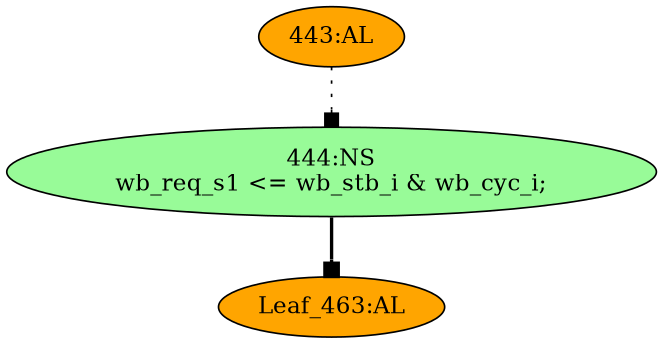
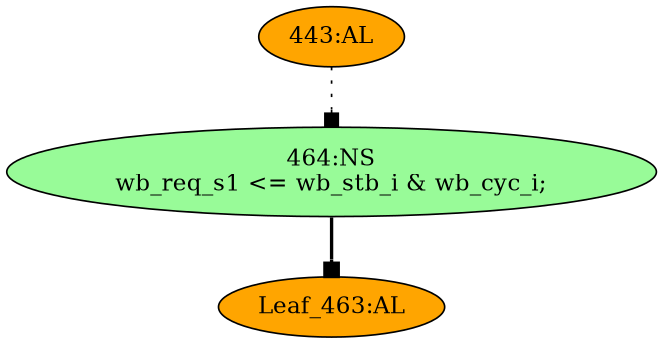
  strict digraph {
    node [fillcolor=orange style=filled]
    edge [arrowhead=box cond="[]" lineno=None]
-   n1 [ast="<pyverilog.vparser.ast.NonblockingSubstitution object at 0x7f7bca94aa90>" fillcolor=palegreen label="444:NS\nwb_req_s1 <= wb_stb_i & wb_cyc_i;" statements="[<pyverilog.vparser.ast.NonblockingSubstitution object at 0x7f7bca94aa90>]" typ=NonblockingSubstitution]
+   n1 [ast="<pyverilog.vparser.ast.NonblockingSubstitution object at 0x7f7bca94aa90>" fillcolor=palegreen label="464:NS\nwb_req_s1 <= wb_stb_i & wb_cyc_i;" statements="[<pyverilog.vparser.ast.NonblockingSubstitution object at 0x7f7bca94aa90>]" typ=NonblockingSubstitution]
    n2 [def_var="['wb_req_s1']" label="Leaf_463:AL"]
    n3 [ast="<pyverilog.vparser.ast.Always object at 0x7f7bca951710>" clk_sens=False label="443:AL" sens="['phy_clk']" statements="[]" typ=Always use_var="['wb_stb_i', 'wb_cyc_i']"]
    n1 -> n2 [style=bold]
    n3 -> n1 [style=dotted]
  }
